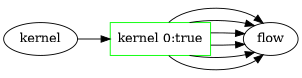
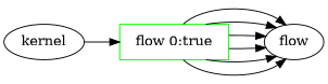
  digraph {
    rankdir=LR
-   n1 [color=green label="kernel 0:true" shape=rectangle]
+   n1 [color=green label="flow 0:true" shape=rectangle]
    n2 [label=flow]
    kernel
    n1 -> n2
    n1 -> n2
    n1 -> n2
    n1 -> n2
    n1 -> n2
    n1 -> n2
    kernel -> n1
  }
